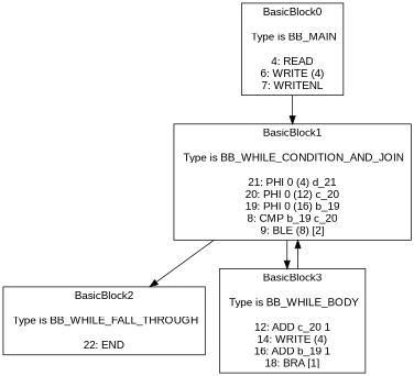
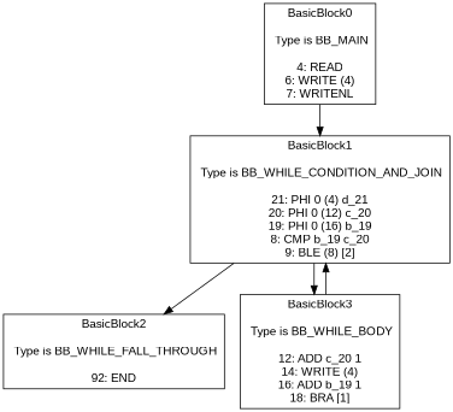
  digraph {
    fontname="Liberation Sans"
    node [shape=box fontname="Liberation Sans"]
    edge [fontname="Liberation Sans"]
    n1 [label="BasicBlock0\n\n Type is BB_MAIN\n\n4: READ\n6: WRITE (4)\n7: WRITENL\n"]
    n2 [label="BasicBlock1\n\n Type is BB_WHILE_CONDITION_AND_JOIN\n\n21: PHI 0 (4) d_21\n20: PHI 0 (12) c_20\n19: PHI 0 (16) b_19\n8: CMP b_19 c_20\n9: BLE (8) [2]\n"]
-   n3 [label="BasicBlock2\n\n Type is BB_WHILE_FALL_THROUGH\n\n22: END\n"]
+   n3 [label="BasicBlock2\n\n Type is BB_WHILE_FALL_THROUGH\n\n92: END\n"]
    n4 [label="BasicBlock3\n\n Type is BB_WHILE_BODY\n\n12: ADD c_20 1\n14: WRITE (4)\n16: ADD b_19 1\n18: BRA [1]\n"]
    n1 -> n2
    n2 -> n3
    n2 -> n4
    n4 -> n2
  }
